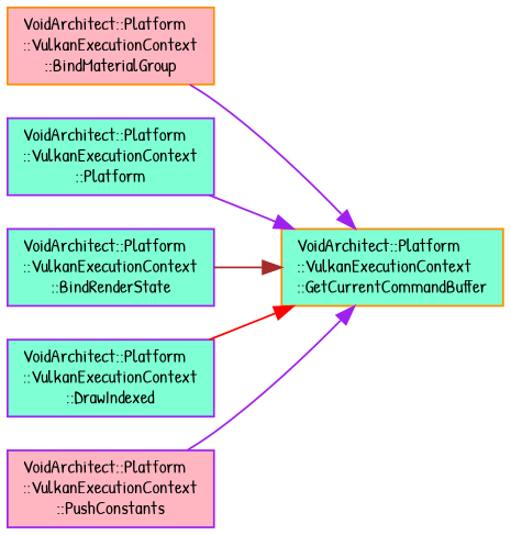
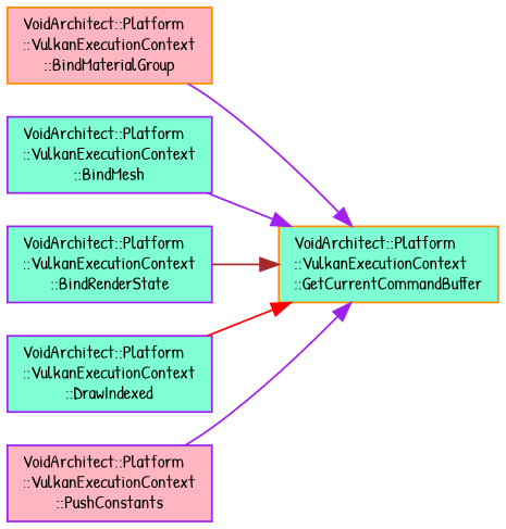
  digraph {
    rankdir=RL
    fontname="Patrick Hand"
    node [color=purple fillcolor=aquamarine fontname="Patrick Hand" fontsize=10 shape=box style=filled]
    edge [color=purple dir=back fontname="Patrick Hand" fontsize=10 labelfontname=Helvetica labelfontsize=10 style=solid]
    n1 [color=darkorange fontcolor=black height=0.2 label="VoidArchitect::Platform\l::VulkanExecutionContext\l::GetCurrentCommandBuffer" width=0.4]
    n2 [color=darkorange fillcolor=lightpink height=0.2 label="VoidArchitect::Platform\l::VulkanExecutionContext\l::BindMaterialGroup" width=0.4]
-   n3 [height=0.2 label="VoidArchitect::Platform\l::VulkanExecutionContext\l::Platform" width=0.4]
+   n3 [height=0.2 label="VoidArchitect::Platform\l::VulkanExecutionContext\l::BindMesh" width=0.4]
    n4 [height=0.2 label="VoidArchitect::Platform\l::VulkanExecutionContext\l::BindRenderState" width=0.4]
    n5 [height=0.2 label="VoidArchitect::Platform\l::VulkanExecutionContext\l::DrawIndexed" width=0.4]
    n6 [fillcolor=lightpink height=0.2 label="VoidArchitect::Platform\l::VulkanExecutionContext\l::PushConstants" width=0.4]
    n1 -> n2
    n1 -> n3
    n1 -> n4 [color=brown]
    n1 -> n5 [color=red]
    n1 -> n6
  }
